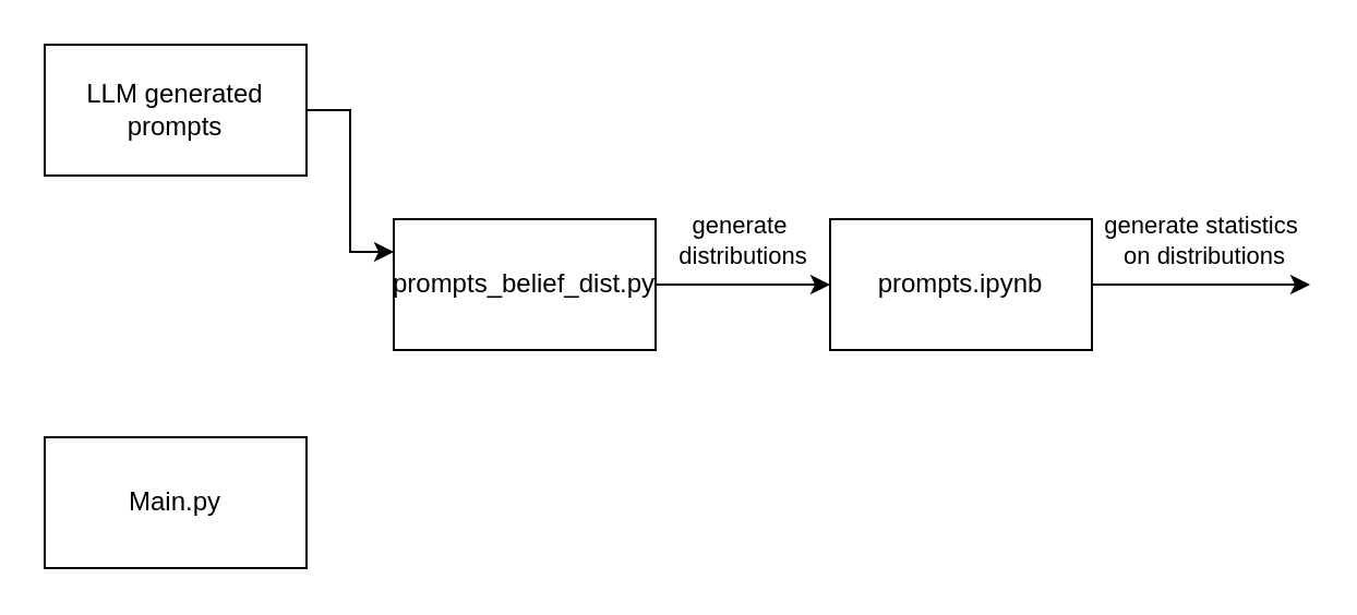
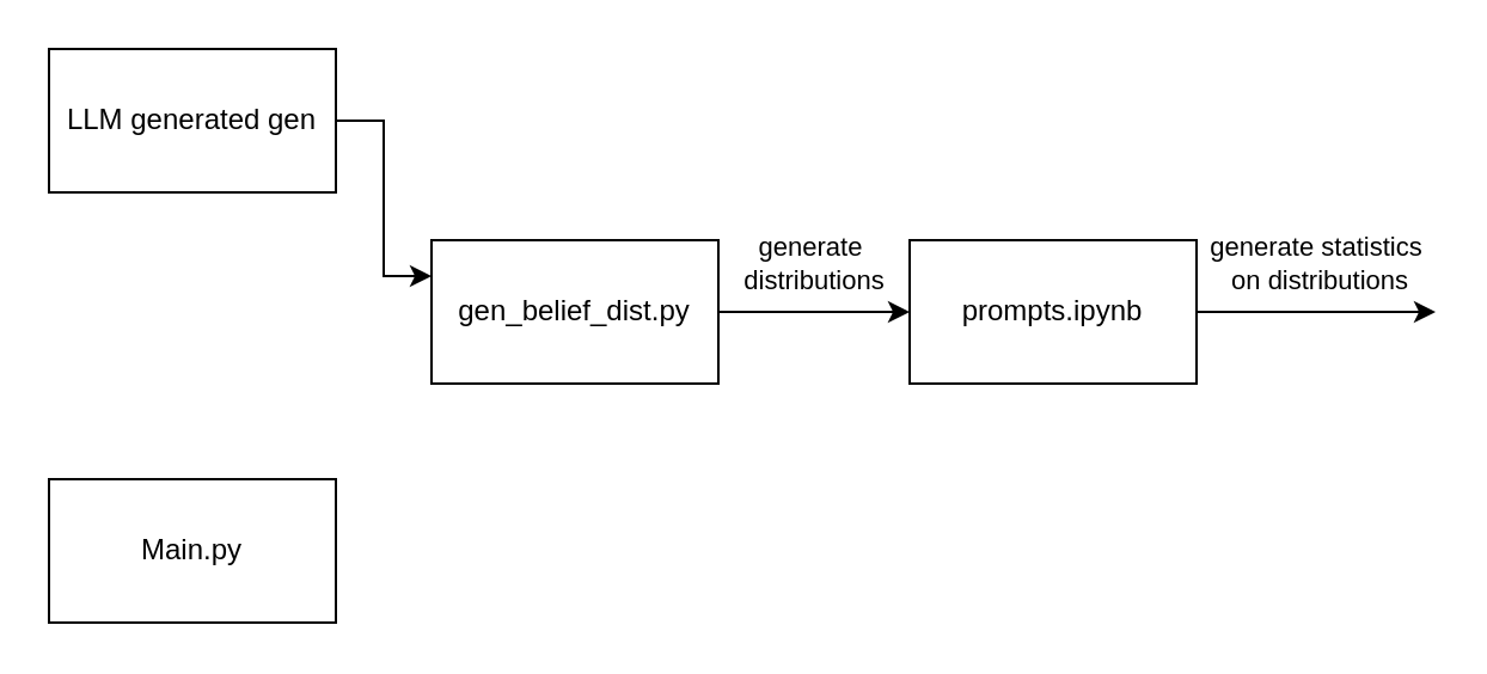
  <mxCell id="0" />
  <mxCell id="1" parent="0" />
  <mxCell id="2" style="edgeStyle=orthogonalEdgeStyle;rounded=0;orthogonalLoop=1;jettySize=auto;html=1;exitX=1;exitY=0.5;exitDx=0;exitDy=0;entryX=0;entryY=0.25;entryDx=0;entryDy=0;" parent="1" source="3" target="6" edge="1"><mxGeometry relative="1" as="geometry" /></mxCell>
- <mxCell id="3" value="LLM generated prompts" style="rounded=0;whiteSpace=wrap;html=1;" parent="1" vertex="1"><mxGeometry x="20" y="20" width="120" height="60" as="geometry" /></mxCell>
+ <mxCell id="3" value="LLM generated gen" style="rounded=0;whiteSpace=wrap;html=1;" parent="1" vertex="1"><mxGeometry x="20" y="20" width="120" height="60" as="geometry" /></mxCell>
  <mxCell id="4" value="Main.py" style="rounded=0;whiteSpace=wrap;html=1;" parent="1" vertex="1"><mxGeometry x="20" y="200" width="120" height="60" as="geometry" /></mxCell>
  <mxCell id="5" value="generate&amp;nbsp;&lt;div&gt;distributions&lt;/div&gt;" style="edgeStyle=orthogonalEdgeStyle;rounded=0;orthogonalLoop=1;jettySize=auto;html=1;exitX=1;exitY=0.5;exitDx=0;exitDy=0;entryX=0;entryY=0.5;entryDx=0;entryDy=0;" parent="1" source="6" target="8" edge="1"><mxGeometry y="20" relative="1" as="geometry"><mxPoint as="offset" /></mxGeometry></mxCell>
- <mxCell id="6" value="prompts_belief_dist.py" style="rounded=0;whiteSpace=wrap;html=1;" parent="1" vertex="1"><mxGeometry x="180" y="100" width="120" height="60" as="geometry" /></mxCell>
+ <mxCell id="6" value="gen_belief_dist.py" style="rounded=0;whiteSpace=wrap;html=1;" parent="1" vertex="1"><mxGeometry x="180" y="100" width="120" height="60" as="geometry" /></mxCell>
  <mxCell id="7" value="generate statistics&lt;div&gt;&amp;nbsp;on distributions&lt;/div&gt;" style="edgeStyle=orthogonalEdgeStyle;rounded=0;orthogonalLoop=1;jettySize=auto;html=1;exitX=1;exitY=0.5;exitDx=0;exitDy=0;" parent="1" source="8" edge="1"><mxGeometry x="-0.005" y="-20" relative="1" as="geometry"><mxPoint x="600" y="130" as="targetPoint" /><mxPoint x="20" y="-20" as="offset" /></mxGeometry></mxCell>
  <mxCell id="8" value="prompts.ipynb" style="rounded=0;whiteSpace=wrap;html=1;" parent="1" vertex="1"><mxGeometry x="380" y="100" width="120" height="60" as="geometry" /></mxCell>
